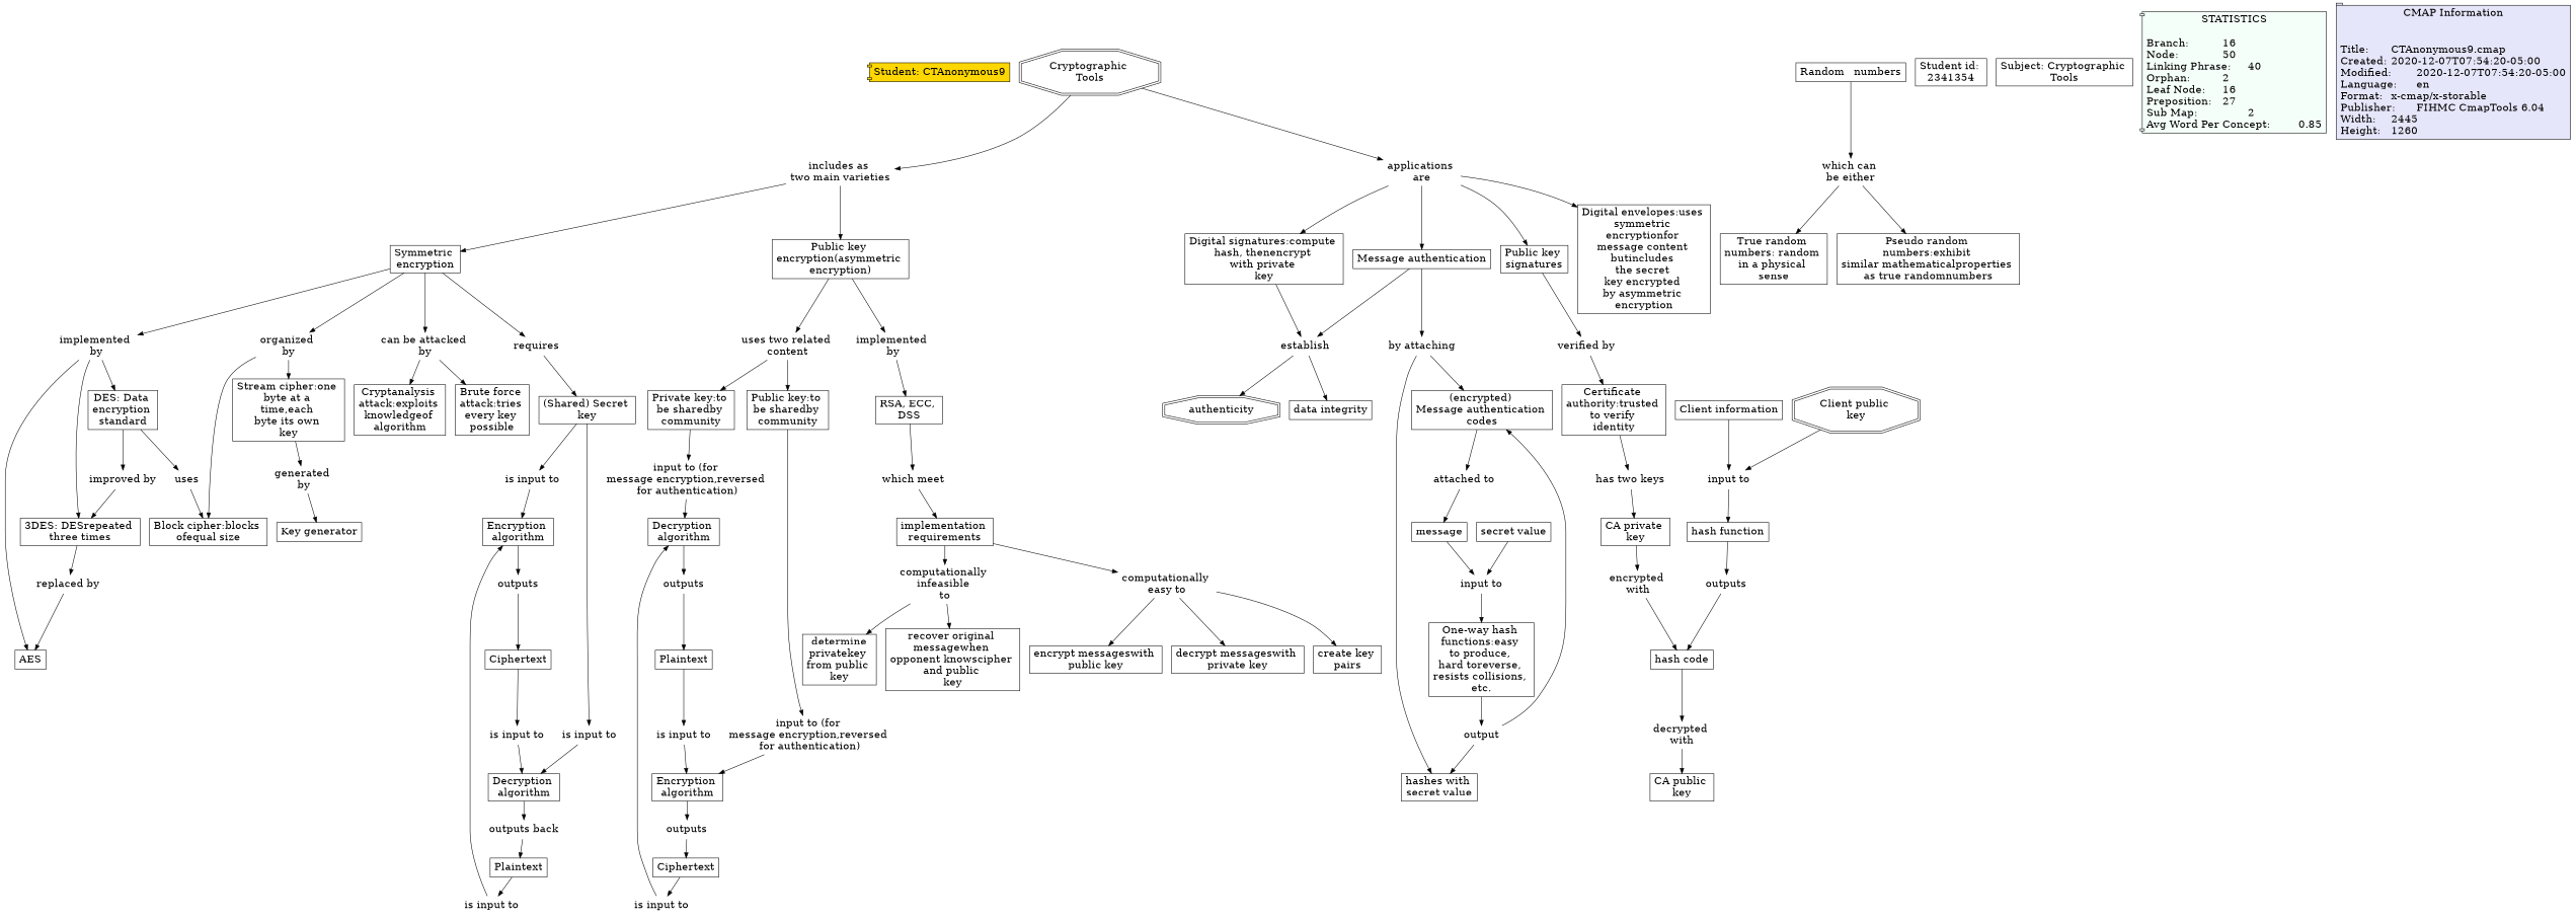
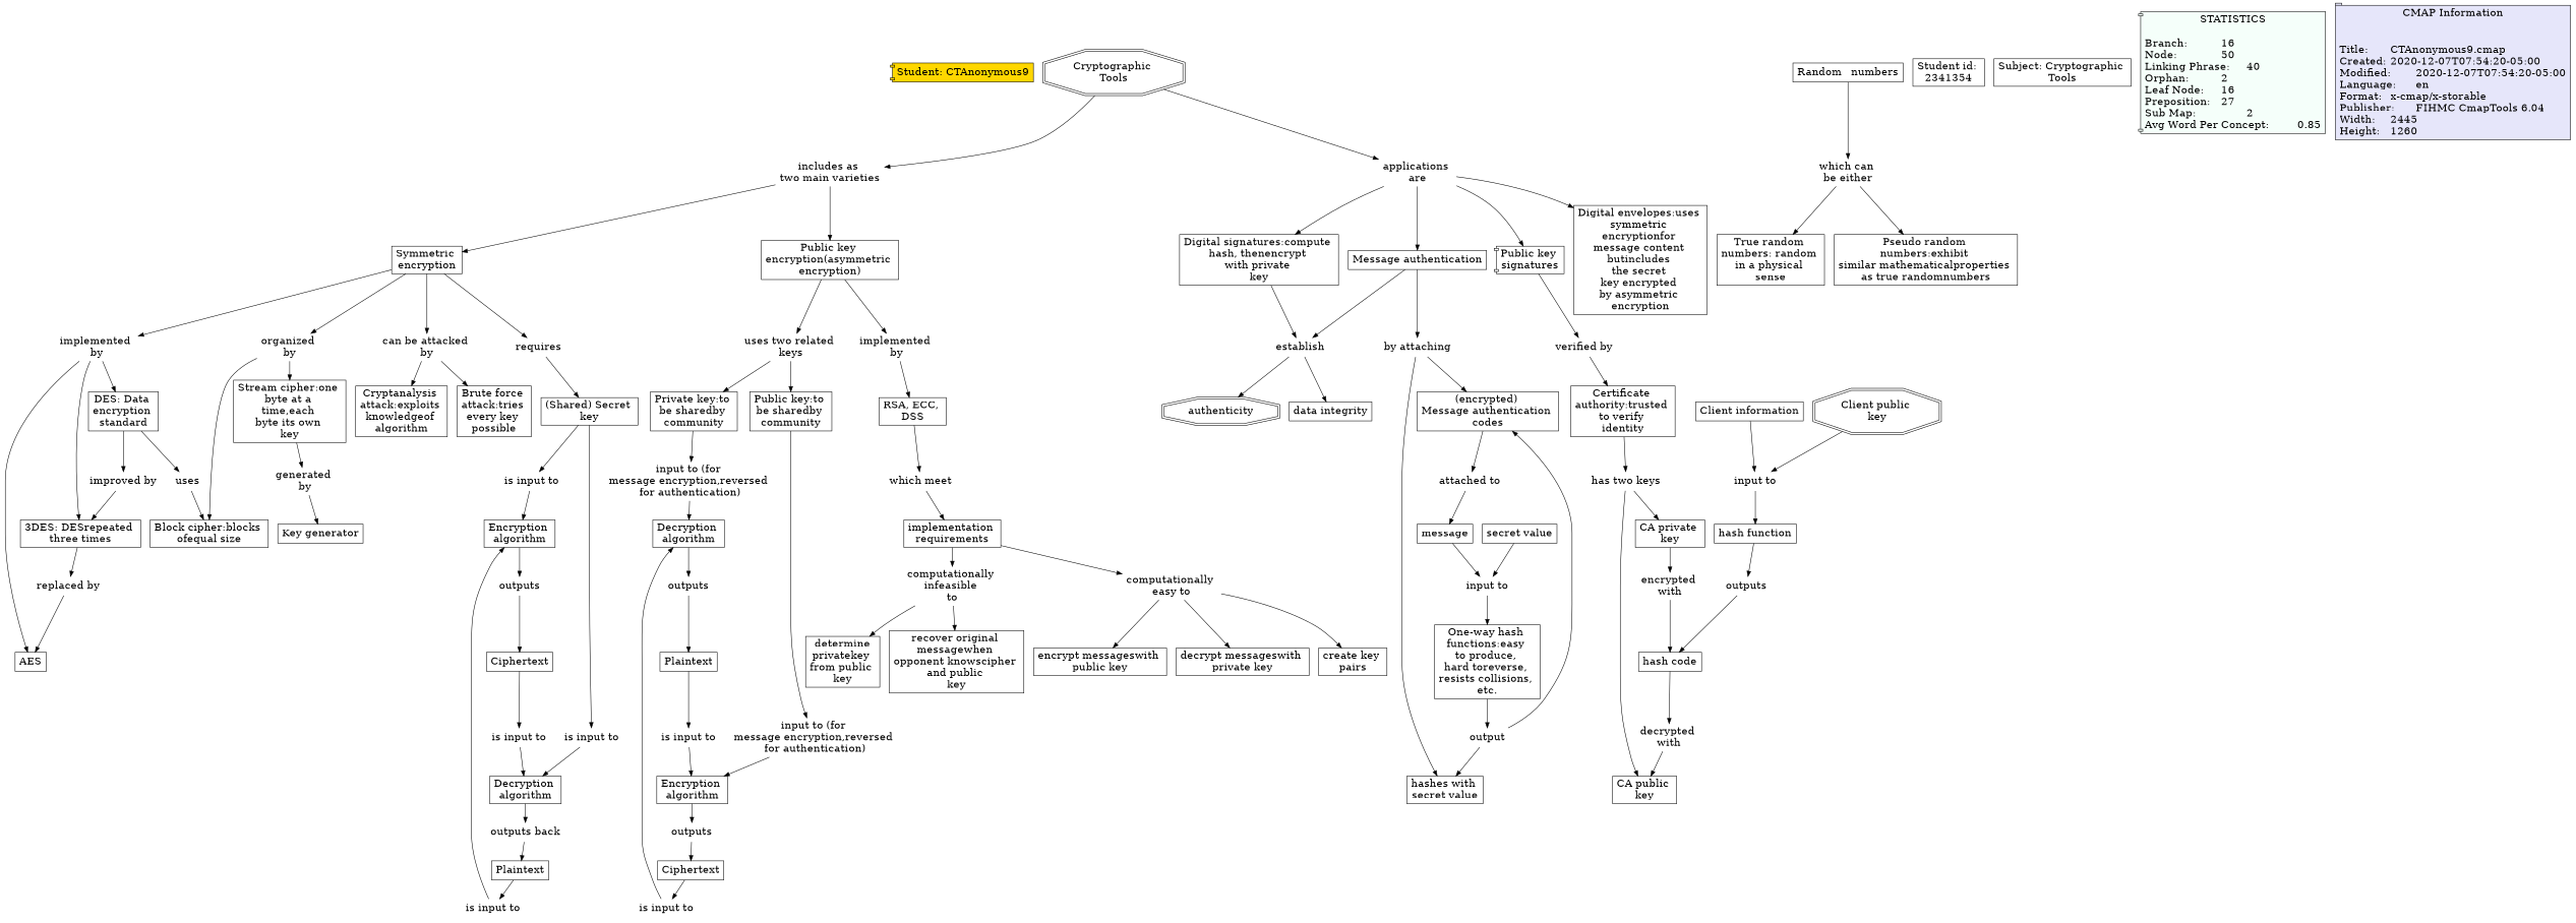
  digraph {
    node [fillcolor=white fontsize=20 shape=rect style=filled]
    edge [constraint=true]
    n1 [fillcolor=gold label="Student: CTAnonymous9" shape=component]
    n2 [label="implemented \nby" shape=none fillcolor="" style=""]
    n3 [label=AES]
    n4 [label="DES: Data \nencryption \nstandard"]
    n5 [label="3DES: DESrepeated \nthree times\n"]
    n6 [label=uses shape=none fillcolor="" style=""]
    n7 [label="improved by\n" shape=none fillcolor="" style=""]
    n8 [label="replaced by\n" shape=none fillcolor="" style=""]
    n9 [label="computationally \ninfeasible \nto" shape=none fillcolor="" style=""]
    n10 [label=" determine \nprivatekey \nfrom public \nkey"]
    n11 [label="recover original \nmessagewhen \nopponent knowscipher \nand public \nkey"]
    n12 [label="Private key:to \nbe sharedby \ncommunity"]
    n13 [label="input to (for \nmessage encryption,reversed \nfor authentication)\n" shape=none fillcolor="" style=""]
    n14 [label="Decryption \nalgorithm"]
    n15 [label=outputs shape=none fillcolor="" style=""]
    n16 [label="Digital signatures:compute \nhash, thenencrypt \nwith private \nkey"]
    n17 [label=establish shape=none fillcolor="" style=""]
    n18 [label=authenticity shape=doubleoctagon]
    n19 [label="data integrity\n"]
    n20 [label="Key generator\n"]
    n21 [label="Random	 numbers\n"]
    n22 [label="which can \nbe either" shape=none fillcolor="" style=""]
    n23 [label="Cryptographic \nTools" shape=doubleoctagon]
    n24 [label="applications \nare" shape=none fillcolor="" style=""]
    n25 [label="includes as \ntwo main varieties\n" shape=none fillcolor="" style=""]
    n26 [label="Message authentication\n"]
-   n27 [label="Public key \nsignatures"]
+   n27 [label="Public key \nsignatures" shape=component]
    n28 [label="Digital envelopes:uses \nsymmetric \nencryptionfor \nmessage content \nbutincludes \nthe secret \nkey encrypted \nby asymmetric \nencryption"]
    n29 [label="Symmetric \nencryption"]
    n30 [label="Public key \nencryption(asymmetric \nencryption)"]
    n31 [label="by attaching\n" shape=none fillcolor="" style=""]
    n32 [label="verified by\n" shape=none fillcolor="" style=""]
    n33 [label="computationally \neasy to" shape=none fillcolor="" style=""]
    n34 [label="encrypt messageswith \npublic key\n"]
    n35 [label="decrypt messageswith \nprivate key\n"]
    n36 [label="create key \npairs"]
    n37 [label=outputs shape=none fillcolor="" style=""]
    n38 [label=Ciphertext]
    n39 [label="is input to\n" shape=none fillcolor="" style=""]
    n40 [label="Decryption \nalgorithm"]
    n41 [label=Plaintext]
    n42 [label="is input to\n" shape=none fillcolor="" style=""]
-   n43 [label="uses two related \ncontent" shape=none fillcolor="" style=""]
+   n43 [label="uses two related \nkeys" shape=none fillcolor="" style=""]
    n44 [label="Public key:to \nbe sharedby \ncommunity"]
    n45 [label="input to (for \nmessage encryption,reversed \nfor authentication)\n" shape=none fillcolor="" style=""]
    n46 [label="can be attacked \nby" shape=none fillcolor="" style=""]
    n47 [label=requires shape=none fillcolor="" style=""]
    n48 [label="organized \nby" shape=none fillcolor="" style=""]
    n49 [label="Cryptanalysis \nattack:exploits \nknowledgeof \nalgorithm"]
    n50 [label="Brute force \nattack:tries \nevery key \npossible"]
    n51 [label="(Shared) Secret \nkey"]
    n52 [label="Block cipher:blocks \nofequal size\n"]
    n53 [label="Stream cipher:one \nbyte at a \ntime,each \nbyte its own \nkey"]
    n54 [label="True random \nnumbers: random \nin a physical \nsense"]
    n55 [label="Pseudo random \nnumbers:exhibit \nsimilar mathematicalproperties \nas true randomnumbers\n"]
    n56 [label="Certificate \nauthority:trusted \nto verify \nidentity"]
    n57 [label="has two keys\n" shape=none fillcolor="" style=""]
    n58 [label="CA public \nkey"]
    n59 [label="CA private \nkey"]
    n60 [label="encrypted \nwith" shape=none fillcolor="" style=""]
    n61 [label="implemented \nby" shape=none fillcolor="" style=""]
    n62 [label="RSA, ECC, \nDSS"]
    n63 [label="which meet\n" shape=none fillcolor="" style=""]
    n64 [label="implementation \nrequirements"]
    n65 [label="decrypted \nwith" shape=none fillcolor="" style=""]
    n66 [label="is input to\n" shape=none fillcolor="" style=""]
    n67 [label="Encryption \nalgorithm"]
    n68 [label=Plaintext]
    n69 [label="Encryption \nalgorithm"]
    n70 [label=outputs shape=none fillcolor="" style=""]
    n71 [label="(encrypted) \nMessage authentication \ncodes"]
    n72 [label="hashes with \nsecret value\n"]
    n73 [label="attached to\n" shape=none fillcolor="" style=""]
    n74 [label="input to" shape=none fillcolor="" style=""]
    n75 [label="One-way hash \nfunctions:easy \nto produce, \nhard toreverse, \nresists collisions, \netc."]
    n76 [label=output shape=none fillcolor="" style=""]
    n77 [label=message]
    n78 [label="generated \nby" shape=none fillcolor="" style=""]
    n79 [label="is input to\n" shape=none fillcolor="" style=""]
    n80 [label="Client information\n"]
    n81 [label="input to" shape=none fillcolor="" style=""]
    n82 [label="hash function\n"]
    n83 [label=outputs shape=none fillcolor="" style=""]
    n84 [label=Ciphertext]
    n85 [label="is input to\n" shape=none fillcolor="" style=""]
    n86 [label="is input to\n" shape=none fillcolor="" style=""]
    n87 [label="outputs back\n" shape=none fillcolor="" style=""]
    n88 [label="hash code"]
    n89 [label="Client public \nkey" shape=doubleoctagon]
    n90 [label="secret value\n"]
    n91 [label="Student id: \n2341354"]
    n92 [label="Subject: Cryptographic \nTools"]
    n93 [Gsplines=true fillcolor="#F5FFFA" label="STATISTICS\n\lBranch:		16\lNode:		50\lLinking Phrase:	40\lOrphan:		2\lLeaf Node:	16\lPreposition:	27\lSub Map:		2\lAvg Word Per Concept:	0.85\l" shape=component]
    n94 [Gsplines=true fillcolor="#E6E6FA" label="CMAP Information\n\n\lTitle:	CTAnonymous9.cmap\lCreated:	2020-12-07T07:54:20-05:00\lModified:	2020-12-07T07:54:20-05:00\lLanguage:	en\lFormat:	x-cmap/x-storable\lPublisher:	FIHMC CmapTools 6.04\lWidth:	2445\lHeight:	1260\l" shape=tab]
    n2 -> n3
    n2 -> n4
    n2 -> n5
    n4 -> n6
    n4 -> n7
    n5 -> n8
    n6 -> n52
    n7 -> n5
    n8 -> n3
    n9 -> n10
    n9 -> n11
    n12 -> n13
    n13 -> n14
    n14 -> n15
    n15 -> n41
    n16 -> n17
    n17 -> n18
    n17 -> n19
    n21 -> n22
    n22 -> n54
    n22 -> n55
    n23 -> n24
    n23 -> n25
    n24 -> n16
    n24 -> n26
    n24 -> n27
    n24 -> n28
    n25 -> n29
    n25 -> n30
    n26 -> n17
    n26 -> n31
    n27 -> n32
    n29 -> n2
    n29 -> n46
    n29 -> n47
    n29 -> n48
    n30 -> n43
    n30 -> n61
    n31 -> n71
    n31 -> n72
    n32 -> n56
    n33 -> n34
    n33 -> n35
    n33 -> n36
    n37 -> n38
    n38 -> n39
    n39 -> n40
    n40 -> n87
    n41 -> n42
    n42 -> n69
    n43 -> n12
    n43 -> n44
    n44 -> n45
    n45 -> n69
    n46 -> n49
    n46 -> n50
    n47 -> n51
    n48 -> n52
    n48 -> n53
    n51 -> n85
    n51 -> n86
    n53 -> n78
    n56 -> n57
+   n57 -> n58
    n57 -> n59
    n59 -> n60
    n60 -> n88
    n61 -> n62
    n62 -> n63
    n63 -> n64
    n64 -> n9
    n64 -> n33
    n65 -> n58
    n66 -> n67
    n67 -> n37
    n68 -> n66
    n69 -> n70
    n70 -> n84
    n71 -> n73
    n73 -> n77
    n74 -> n75
    n75 -> n76
    n76 -> n71
    n76 -> n72
    n77 -> n74
    n78 -> n20
    n79 -> n14
    n80 -> n81
    n81 -> n82
    n82 -> n83
    n83 -> n88
    n84 -> n79
    n85 -> n67
    n86 -> n40
    n87 -> n68
    n88 -> n65
    n89 -> n81
    n90 -> n74
  }
